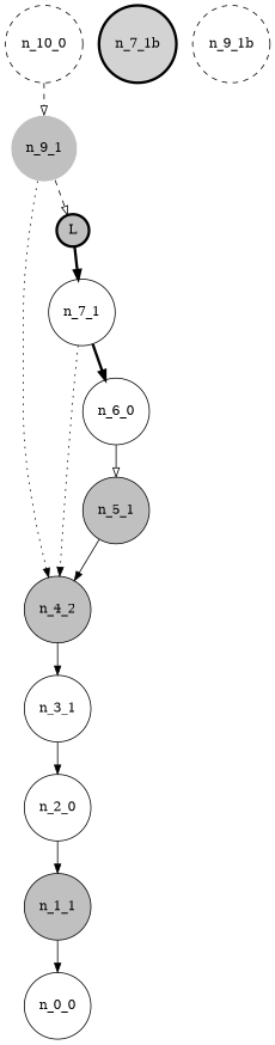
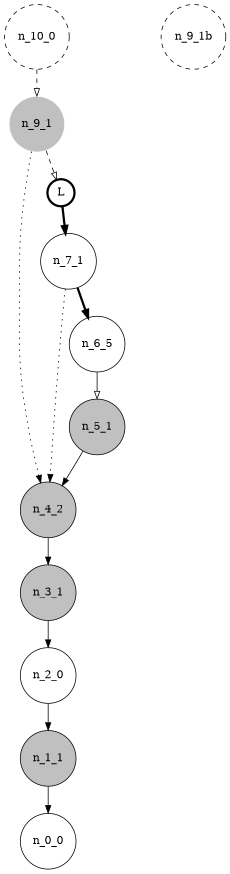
  digraph {
    splines=true
    node [fillcolor=white shape=circle style=filled]
    n_0_0
    n_1_1 [fillcolor=grey]
    n_2_0
-   n_3_1
+   n_3_1 [fillcolor=grey]
    n_4_2 [fillcolor=grey]
    n_5_1 [fillcolor=grey]
-   n_6_0
+   n_6_0 [label=n_6_5]
    n_7_1
-   n_7_1b [penwidth=3 fillcolor=""]
-   n10 [fillcolor=grey label=L penwidth=3]
+   n10 [label=L penwidth=3]
    n_9_1 [color=white fillcolor=grey]
    n_9_1b [style=dashed fillcolor=""]
    n_10_0 [style=dashed]
    n_1_1 -> n_0_0
    n_2_0 -> n_1_1
    n_3_1 -> n_2_0
    n_4_2 -> n_3_1
    n_5_1 -> n_4_2
    n_6_0 -> n_5_1 [arrowhead=empty]
    n_7_1 -> n_4_2 [style=dotted]
    n_7_1 -> n_6_0 [penwidth=3]
    n10 -> n_7_1 [penwidth=3]
    n_9_1 -> n_4_2 [style=dotted]
    n_9_1 -> n10 [arrowhead=empty style=dashed]
    n_10_0 -> n_9_1 [arrowhead=empty style=dashed]
  }
